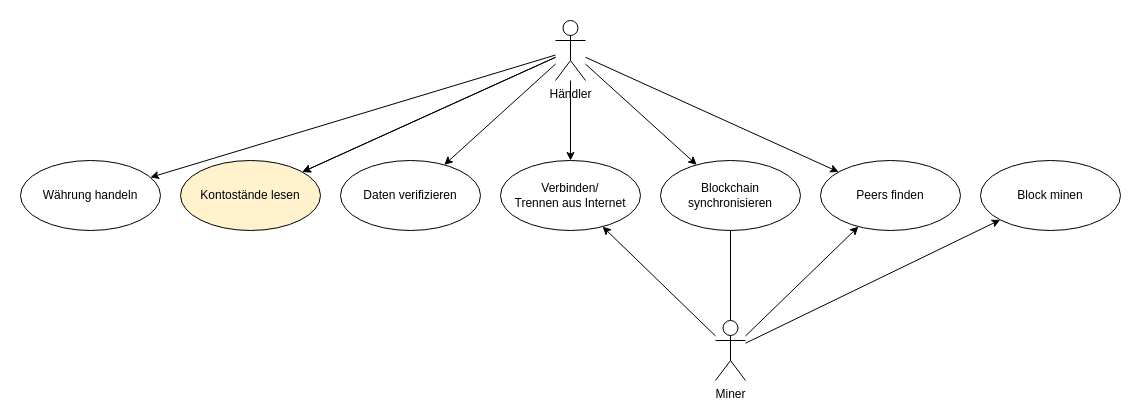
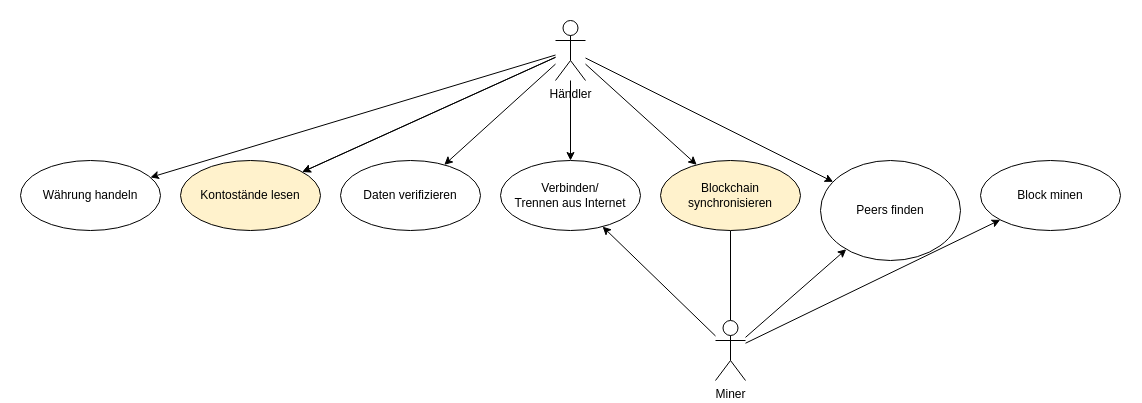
  <mxCell id="0" />
  <mxCell id="1" parent="0" />
  <mxCell id="2" value="Währung handeln" style="ellipse;whiteSpace=wrap;html=1;" parent="1" vertex="1"><mxGeometry x="20" y="160" width="140" height="70" as="geometry" /></mxCell>
  <mxCell id="3" style="rounded=0;orthogonalLoop=1;jettySize=auto;html=1;" parent="1" source="9" target="2" edge="1"><mxGeometry relative="1" as="geometry" /></mxCell>
  <mxCell id="4" style="rounded=0;orthogonalLoop=1;jettySize=auto;html=1;" parent="1" source="9" target="10" edge="1"><mxGeometry relative="1" as="geometry" /></mxCell>
  <mxCell id="5" style="rounded=0;orthogonalLoop=1;jettySize=auto;html=1;" parent="1" source="9" target="20" edge="1"><mxGeometry relative="1" as="geometry" /></mxCell>
  <mxCell id="6" style="rounded=0;orthogonalLoop=1;jettySize=auto;html=1;" edge="1" parent="1" source="9" target="11"><mxGeometry relative="1" as="geometry" /></mxCell>
  <mxCell id="7" style="rounded=0;orthogonalLoop=1;jettySize=auto;html=1;" edge="1" parent="1" source="9" target="21"><mxGeometry relative="1" as="geometry" /></mxCell>
  <mxCell id="8" style="rounded=0;orthogonalLoop=1;jettySize=auto;html=1;" edge="1" parent="1" source="9" target="18"><mxGeometry relative="1" as="geometry" /></mxCell>
  <mxCell id="9" value="Händler" style="shape=umlActor;verticalLabelPosition=bottom;verticalAlign=top;html=1;" parent="1" vertex="1"><mxGeometry x="555" y="20" width="30" height="60" as="geometry" /></mxCell>
  <mxCell id="10" value="Daten verifizieren" style="ellipse;whiteSpace=wrap;html=1;" parent="1" vertex="1"><mxGeometry x="340" y="160" width="140" height="70" as="geometry" /></mxCell>
  <mxCell id="11" value="Verbinden/&lt;div&gt;Trennen aus Internet&lt;/div&gt;" style="ellipse;whiteSpace=wrap;html=1;" parent="1" vertex="1"><mxGeometry x="500" y="160" width="140" height="70" as="geometry" /></mxCell>
  <mxCell id="12" value="Block minen" style="ellipse;whiteSpace=wrap;html=1;" parent="1" vertex="1"><mxGeometry x="980" y="160" width="140" height="70" as="geometry" /></mxCell>
  <mxCell id="13" style="rounded=0;orthogonalLoop=1;jettySize=auto;html=1;" parent="1" source="17" target="11" edge="1"><mxGeometry relative="1" as="geometry" /></mxCell>
  <mxCell id="14" style="rounded=0;orthogonalLoop=1;jettySize=auto;html=1;" parent="1" source="17" target="12" edge="1"><mxGeometry relative="1" as="geometry" /></mxCell>
  <mxCell id="15" style="rounded=0;orthogonalLoop=1;jettySize=auto;html=1;endArrow=none;" parent="1" source="17" target="18" edge="1"><mxGeometry relative="1" as="geometry" /></mxCell>
  <mxCell id="16" style="rounded=0;orthogonalLoop=1;jettySize=auto;html=1;" edge="1" parent="1" source="17" target="21"><mxGeometry relative="1" as="geometry" /></mxCell>
  <mxCell id="17" value="Miner" style="shape=umlActor;verticalLabelPosition=bottom;verticalAlign=top;html=1;" parent="1" vertex="1"><mxGeometry x="715" y="320" width="30" height="60" as="geometry" /></mxCell>
- <mxCell id="18" value="Blockchain synchronisieren" style="ellipse;whiteSpace=wrap;html=1;" parent="1" vertex="1"><mxGeometry x="660" y="160" width="140" height="70" as="geometry" /></mxCell>
+ <mxCell id="18" value="Blockchain synchronisieren" style="ellipse;whiteSpace=wrap;html=1;fillColor=#fff2cc;" parent="1" vertex="1"><mxGeometry x="660" y="160" width="140" height="70" as="geometry" /></mxCell>
  <mxCell id="19" value="" style="rounded=0;orthogonalLoop=1;jettySize=auto;html=1;" edge="1" parent="1" source="9" target="20"><mxGeometry relative="1" as="geometry"><mxPoint x="377" y="0" as="sourcePoint" /><mxPoint x="362" y="330" as="targetPoint" /></mxGeometry></mxCell>
  <mxCell id="20" value="Kontostände lesen" style="ellipse;whiteSpace=wrap;html=1;fillColor=#fff2cc;" parent="1" vertex="1"><mxGeometry x="180" y="160" width="140" height="70" as="geometry" /></mxCell>
- <mxCell id="21" value="Peers finden" style="ellipse;whiteSpace=wrap;html=1;" vertex="1" parent="1"><mxGeometry x="820" y="160" width="140" height="70" as="geometry" /></mxCell>
+ <mxCell id="21" value="Peers finden" style="ellipse;whiteSpace=wrap;html=1;" vertex="1" parent="1"><mxGeometry x="820" y="160" width="140" height="100" as="geometry" /></mxCell>
